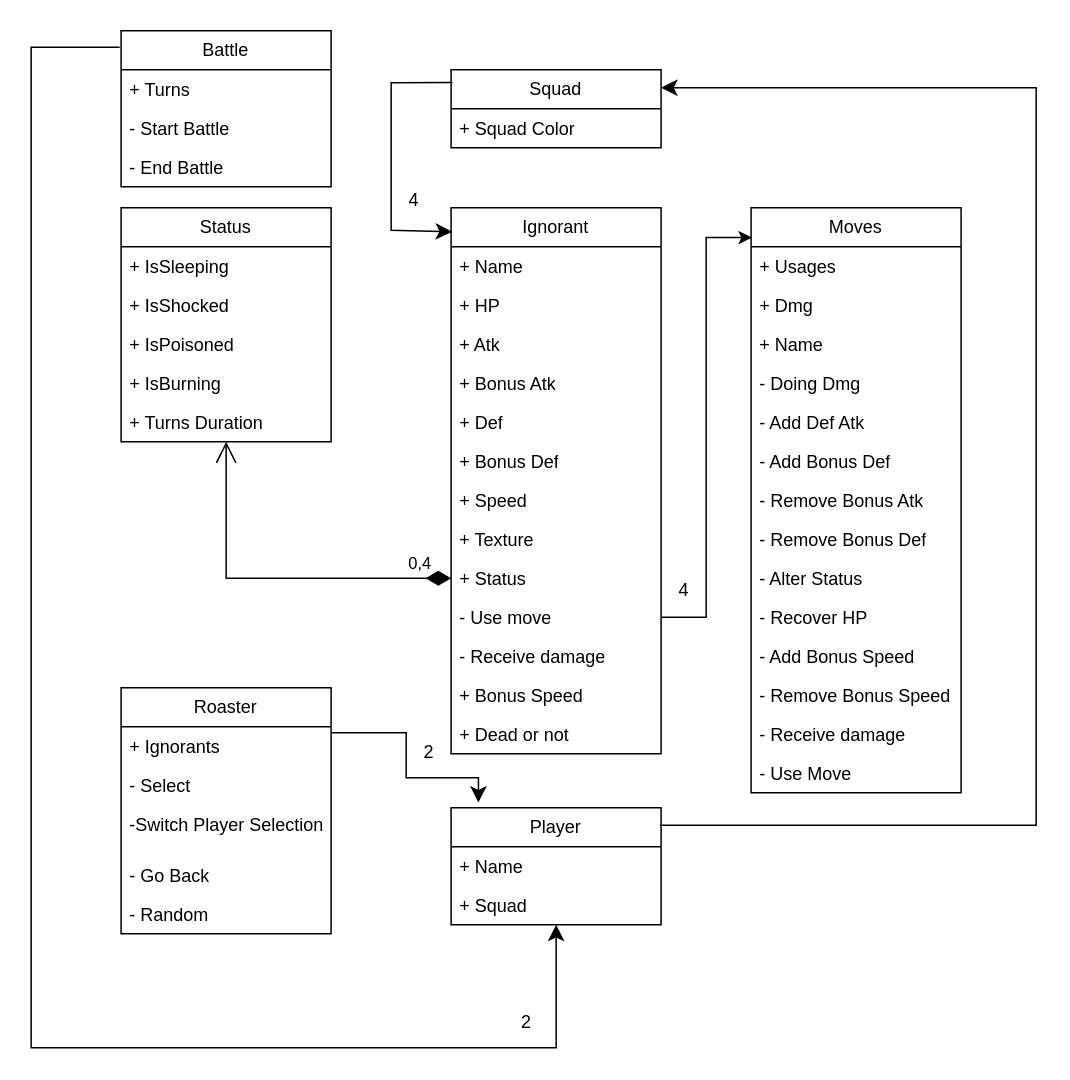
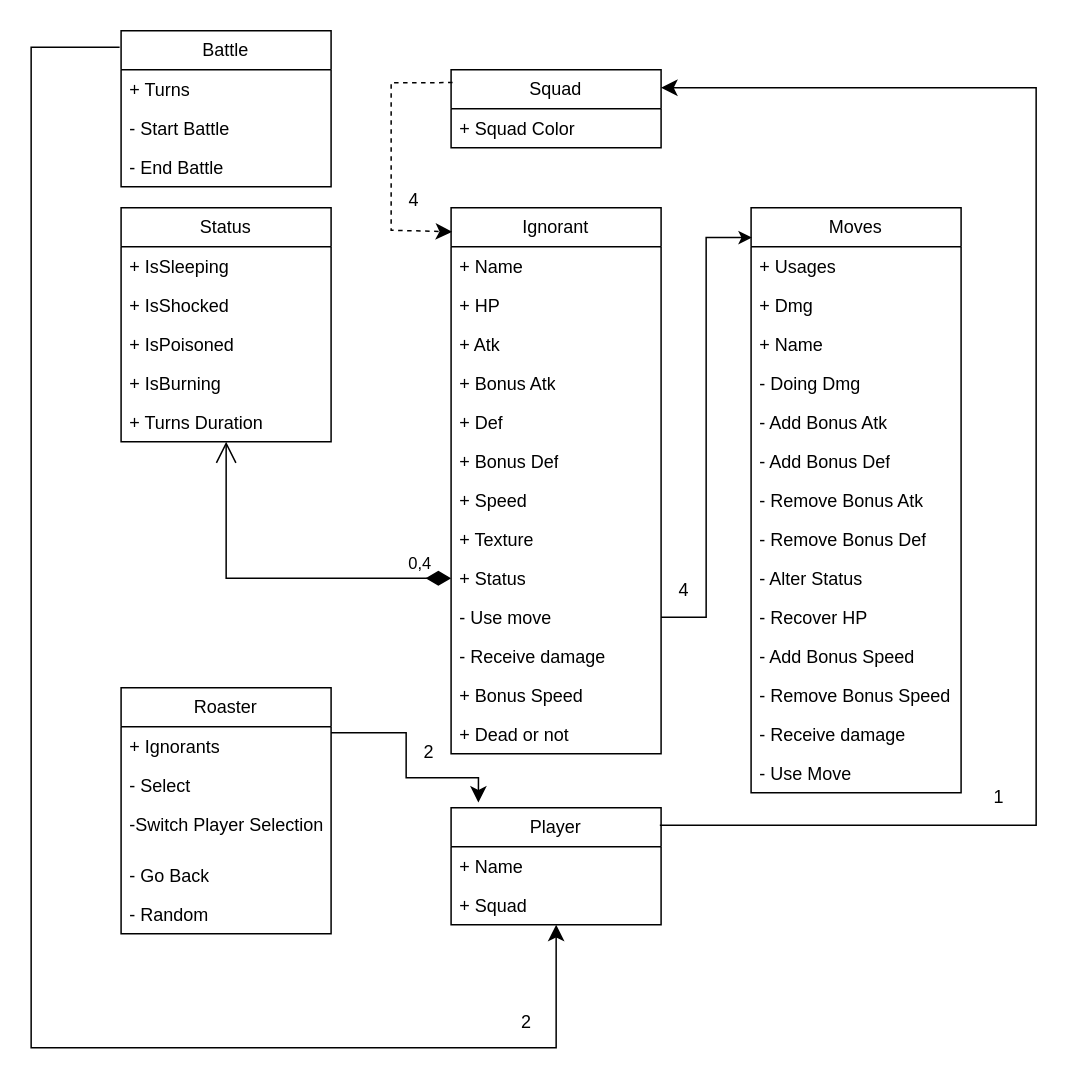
  <mxCell id="0" />
  <mxCell id="1" parent="0" />
  <mxCell id="2" value="Ignorant" style="swimlane;fontStyle=0;childLayout=stackLayout;horizontal=1;startSize=26;fillColor=none;horizontalStack=0;resizeParent=1;resizeParentMax=0;resizeLast=0;collapsible=1;marginBottom=0;whiteSpace=wrap;html=1;" parent="1" vertex="1"><mxGeometry x="300.06" y="138" width="140" height="364" as="geometry" /></mxCell>
  <mxCell id="3" value="+ Name" style="text;strokeColor=none;fillColor=none;align=left;verticalAlign=top;spacingLeft=4;spacingRight=4;overflow=hidden;rotatable=0;points=[[0,0.5],[1,0.5]];portConstraint=eastwest;whiteSpace=wrap;html=1;" vertex="1" parent="2"><mxGeometry y="26" width="140" height="26" as="geometry" /></mxCell>
  <mxCell id="4" value="+ HP" style="text;strokeColor=none;fillColor=none;align=left;verticalAlign=top;spacingLeft=4;spacingRight=4;overflow=hidden;rotatable=0;points=[[0,0.5],[1,0.5]];portConstraint=eastwest;whiteSpace=wrap;html=1;" parent="2" vertex="1"><mxGeometry y="52" width="140" height="26" as="geometry" /></mxCell>
  <mxCell id="5" value="+ Atk" style="text;strokeColor=none;fillColor=none;align=left;verticalAlign=top;spacingLeft=4;spacingRight=4;overflow=hidden;rotatable=0;points=[[0,0.5],[1,0.5]];portConstraint=eastwest;whiteSpace=wrap;html=1;" parent="2" vertex="1"><mxGeometry y="78" width="140" height="26" as="geometry" /></mxCell>
  <mxCell id="6" value="+ Bonus Atk" style="text;strokeColor=none;fillColor=none;align=left;verticalAlign=top;spacingLeft=4;spacingRight=4;overflow=hidden;rotatable=0;points=[[0,0.5],[1,0.5]];portConstraint=eastwest;whiteSpace=wrap;html=1;" parent="2" vertex="1"><mxGeometry y="104" width="140" height="26" as="geometry" /></mxCell>
  <mxCell id="7" value="+ Def" style="text;strokeColor=none;fillColor=none;align=left;verticalAlign=top;spacingLeft=4;spacingRight=4;overflow=hidden;rotatable=0;points=[[0,0.5],[1,0.5]];portConstraint=eastwest;whiteSpace=wrap;html=1;" parent="2" vertex="1"><mxGeometry y="130" width="140" height="26" as="geometry" /></mxCell>
  <mxCell id="8" value="+ Bonus Def" style="text;strokeColor=none;fillColor=none;align=left;verticalAlign=top;spacingLeft=4;spacingRight=4;overflow=hidden;rotatable=0;points=[[0,0.5],[1,0.5]];portConstraint=eastwest;whiteSpace=wrap;html=1;" parent="2" vertex="1"><mxGeometry y="156" width="140" height="26" as="geometry" /></mxCell>
  <mxCell id="9" value="+ Speed" style="text;strokeColor=none;fillColor=none;align=left;verticalAlign=top;spacingLeft=4;spacingRight=4;overflow=hidden;rotatable=0;points=[[0,0.5],[1,0.5]];portConstraint=eastwest;whiteSpace=wrap;html=1;" parent="2" vertex="1"><mxGeometry y="182" width="140" height="26" as="geometry" /></mxCell>
  <mxCell id="10" value="+ Texture" style="text;strokeColor=none;fillColor=none;align=left;verticalAlign=top;spacingLeft=4;spacingRight=4;overflow=hidden;rotatable=0;points=[[0,0.5],[1,0.5]];portConstraint=eastwest;whiteSpace=wrap;html=1;" parent="2" vertex="1"><mxGeometry y="208" width="140" height="26" as="geometry" /></mxCell>
  <mxCell id="11" value="+ Status" style="text;strokeColor=none;fillColor=none;align=left;verticalAlign=top;spacingLeft=4;spacingRight=4;overflow=hidden;rotatable=0;points=[[0,0.5],[1,0.5]];portConstraint=eastwest;whiteSpace=wrap;html=1;" parent="2" vertex="1"><mxGeometry y="234" width="140" height="26" as="geometry" /></mxCell>
  <mxCell id="12" value="- Use move" style="text;strokeColor=none;fillColor=none;align=left;verticalAlign=top;spacingLeft=4;spacingRight=4;overflow=hidden;rotatable=0;points=[[0,0.5],[1,0.5]];portConstraint=eastwest;whiteSpace=wrap;html=1;" parent="2" vertex="1"><mxGeometry y="260" width="140" height="26" as="geometry" /></mxCell>
  <mxCell id="13" value="- Receive damage" style="text;strokeColor=none;fillColor=none;align=left;verticalAlign=top;spacingLeft=4;spacingRight=4;overflow=hidden;rotatable=0;points=[[0,0.5],[1,0.5]];portConstraint=eastwest;whiteSpace=wrap;html=1;" parent="2" vertex="1"><mxGeometry y="286" width="140" height="26" as="geometry" /></mxCell>
  <mxCell id="14" value="+ Bonus Speed" style="text;strokeColor=none;fillColor=none;align=left;verticalAlign=top;spacingLeft=4;spacingRight=4;overflow=hidden;rotatable=0;points=[[0,0.5],[1,0.5]];portConstraint=eastwest;whiteSpace=wrap;html=1;" vertex="1" parent="2"><mxGeometry y="312" width="140" height="26" as="geometry" /></mxCell>
  <mxCell id="15" value="+ Dead or not" style="text;strokeColor=none;fillColor=none;align=left;verticalAlign=top;spacingLeft=4;spacingRight=4;overflow=hidden;rotatable=0;points=[[0,0.5],[1,0.5]];portConstraint=eastwest;whiteSpace=wrap;html=1;" vertex="1" parent="2"><mxGeometry y="338" width="140" height="26" as="geometry" /></mxCell>
  <mxCell id="16" value="Status" style="swimlane;fontStyle=0;childLayout=stackLayout;horizontal=1;startSize=26;fillColor=none;horizontalStack=0;resizeParent=1;resizeParentMax=0;resizeLast=0;collapsible=1;marginBottom=0;whiteSpace=wrap;html=1;" parent="1" vertex="1"><mxGeometry x="80.06" y="138" width="140" height="156" as="geometry" /></mxCell>
  <mxCell id="17" value="+ IsSleeping" style="text;strokeColor=none;fillColor=none;align=left;verticalAlign=top;spacingLeft=4;spacingRight=4;overflow=hidden;rotatable=0;points=[[0,0.5],[1,0.5]];portConstraint=eastwest;whiteSpace=wrap;html=1;" parent="16" vertex="1"><mxGeometry y="26" width="140" height="26" as="geometry" /></mxCell>
  <mxCell id="18" value="+ IsShocked" style="text;strokeColor=none;fillColor=none;align=left;verticalAlign=top;spacingLeft=4;spacingRight=4;overflow=hidden;rotatable=0;points=[[0,0.5],[1,0.5]];portConstraint=eastwest;whiteSpace=wrap;html=1;" parent="16" vertex="1"><mxGeometry y="52" width="140" height="26" as="geometry" /></mxCell>
  <mxCell id="19" value="+ IsPoisoned" style="text;strokeColor=none;fillColor=none;align=left;verticalAlign=top;spacingLeft=4;spacingRight=4;overflow=hidden;rotatable=0;points=[[0,0.5],[1,0.5]];portConstraint=eastwest;whiteSpace=wrap;html=1;" parent="16" vertex="1"><mxGeometry y="78" width="140" height="26" as="geometry" /></mxCell>
  <mxCell id="20" value="+ IsBurning" style="text;strokeColor=none;fillColor=none;align=left;verticalAlign=top;spacingLeft=4;spacingRight=4;overflow=hidden;rotatable=0;points=[[0,0.5],[1,0.5]];portConstraint=eastwest;whiteSpace=wrap;html=1;" parent="16" vertex="1"><mxGeometry y="104" width="140" height="26" as="geometry" /></mxCell>
  <mxCell id="21" value="+ Turns Duration" style="text;strokeColor=none;fillColor=none;align=left;verticalAlign=top;spacingLeft=4;spacingRight=4;overflow=hidden;rotatable=0;points=[[0,0.5],[1,0.5]];portConstraint=eastwest;whiteSpace=wrap;html=1;" vertex="1" parent="16"><mxGeometry y="130" width="140" height="26" as="geometry" /></mxCell>
  <mxCell id="22" value="0,4" style="endArrow=open;html=1;endSize=12;startArrow=diamondThin;startSize=14;startFill=1;edgeStyle=orthogonalEdgeStyle;align=left;verticalAlign=bottom;rounded=0;" parent="1" source="11" target="16" edge="1"><mxGeometry x="-0.751" y="-1" relative="1" as="geometry"><mxPoint x="150.06" y="428" as="sourcePoint" /><mxPoint x="310.06" y="428" as="targetPoint" /><mxPoint as="offset" /></mxGeometry></mxCell>
  <mxCell id="23" value="Moves" style="swimlane;fontStyle=0;childLayout=stackLayout;horizontal=1;startSize=26;fillColor=none;horizontalStack=0;resizeParent=1;resizeParentMax=0;resizeLast=0;collapsible=1;marginBottom=0;whiteSpace=wrap;html=1;" vertex="1" parent="1"><mxGeometry x="500.06" y="138" width="140" height="390" as="geometry" /></mxCell>
  <mxCell id="24" value="+ Usages" style="text;strokeColor=none;fillColor=none;align=left;verticalAlign=top;spacingLeft=4;spacingRight=4;overflow=hidden;rotatable=0;points=[[0,0.5],[1,0.5]];portConstraint=eastwest;whiteSpace=wrap;html=1;" vertex="1" parent="23"><mxGeometry y="26" width="140" height="26" as="geometry" /></mxCell>
  <mxCell id="25" value="+ Dmg" style="text;strokeColor=none;fillColor=none;align=left;verticalAlign=top;spacingLeft=4;spacingRight=4;overflow=hidden;rotatable=0;points=[[0,0.5],[1,0.5]];portConstraint=eastwest;whiteSpace=wrap;html=1;" vertex="1" parent="23"><mxGeometry y="52" width="140" height="26" as="geometry" /></mxCell>
  <mxCell id="26" value="+ Name" style="text;strokeColor=none;fillColor=none;align=left;verticalAlign=top;spacingLeft=4;spacingRight=4;overflow=hidden;rotatable=0;points=[[0,0.5],[1,0.5]];portConstraint=eastwest;whiteSpace=wrap;html=1;" vertex="1" parent="23"><mxGeometry y="78" width="140" height="26" as="geometry" /></mxCell>
  <mxCell id="27" value="- Doing Dmg" style="text;strokeColor=none;fillColor=none;align=left;verticalAlign=top;spacingLeft=4;spacingRight=4;overflow=hidden;rotatable=0;points=[[0,0.5],[1,0.5]];portConstraint=eastwest;whiteSpace=wrap;html=1;" vertex="1" parent="23"><mxGeometry y="104" width="140" height="26" as="geometry" /></mxCell>
- <mxCell id="28" value="- Add Def Atk" style="text;strokeColor=none;fillColor=none;align=left;verticalAlign=top;spacingLeft=4;spacingRight=4;overflow=hidden;rotatable=0;points=[[0,0.5],[1,0.5]];portConstraint=eastwest;whiteSpace=wrap;html=1;" vertex="1" parent="23"><mxGeometry y="130" width="140" height="26" as="geometry" /></mxCell>
+ <mxCell id="28" value="- Add Bonus Atk" style="text;strokeColor=none;fillColor=none;align=left;verticalAlign=top;spacingLeft=4;spacingRight=4;overflow=hidden;rotatable=0;points=[[0,0.5],[1,0.5]];portConstraint=eastwest;whiteSpace=wrap;html=1;" vertex="1" parent="23"><mxGeometry y="130" width="140" height="26" as="geometry" /></mxCell>
  <mxCell id="29" value="- Add Bonus Def" style="text;strokeColor=none;fillColor=none;align=left;verticalAlign=top;spacingLeft=4;spacingRight=4;overflow=hidden;rotatable=0;points=[[0,0.5],[1,0.5]];portConstraint=eastwest;whiteSpace=wrap;html=1;" vertex="1" parent="23"><mxGeometry y="156" width="140" height="26" as="geometry" /></mxCell>
  <mxCell id="30" value="- Remove Bonus Atk" style="text;strokeColor=none;fillColor=none;align=left;verticalAlign=top;spacingLeft=4;spacingRight=4;overflow=hidden;rotatable=0;points=[[0,0.5],[1,0.5]];portConstraint=eastwest;whiteSpace=wrap;html=1;" vertex="1" parent="23"><mxGeometry y="182" width="140" height="26" as="geometry" /></mxCell>
  <mxCell id="31" value="- Remove Bonus Def" style="text;strokeColor=none;fillColor=none;align=left;verticalAlign=top;spacingLeft=4;spacingRight=4;overflow=hidden;rotatable=0;points=[[0,0.5],[1,0.5]];portConstraint=eastwest;whiteSpace=wrap;html=1;" vertex="1" parent="23"><mxGeometry y="208" width="140" height="26" as="geometry" /></mxCell>
  <mxCell id="32" value="- Alter Status" style="text;strokeColor=none;fillColor=none;align=left;verticalAlign=top;spacingLeft=4;spacingRight=4;overflow=hidden;rotatable=0;points=[[0,0.5],[1,0.5]];portConstraint=eastwest;whiteSpace=wrap;html=1;" vertex="1" parent="23"><mxGeometry y="234" width="140" height="26" as="geometry" /></mxCell>
  <mxCell id="33" value="- Recover HP" style="text;strokeColor=none;fillColor=none;align=left;verticalAlign=top;spacingLeft=4;spacingRight=4;overflow=hidden;rotatable=0;points=[[0,0.5],[1,0.5]];portConstraint=eastwest;whiteSpace=wrap;html=1;" vertex="1" parent="23"><mxGeometry y="260" width="140" height="26" as="geometry" /></mxCell>
  <mxCell id="34" value="- Add Bonus Speed" style="text;strokeColor=none;fillColor=none;align=left;verticalAlign=top;spacingLeft=4;spacingRight=4;overflow=hidden;rotatable=0;points=[[0,0.5],[1,0.5]];portConstraint=eastwest;whiteSpace=wrap;html=1;" vertex="1" parent="23"><mxGeometry y="286" width="140" height="26" as="geometry" /></mxCell>
  <mxCell id="35" value="- Remove Bonus Speed" style="text;strokeColor=none;fillColor=none;align=left;verticalAlign=top;spacingLeft=4;spacingRight=4;overflow=hidden;rotatable=0;points=[[0,0.5],[1,0.5]];portConstraint=eastwest;whiteSpace=wrap;html=1;" vertex="1" parent="23"><mxGeometry y="312" width="140" height="26" as="geometry" /></mxCell>
  <mxCell id="36" value="- Receive damage" style="text;strokeColor=none;fillColor=none;align=left;verticalAlign=top;spacingLeft=4;spacingRight=4;overflow=hidden;rotatable=0;points=[[0,0.5],[1,0.5]];portConstraint=eastwest;whiteSpace=wrap;html=1;" vertex="1" parent="23"><mxGeometry y="338" width="140" height="26" as="geometry" /></mxCell>
  <mxCell id="37" value="- Use Move" style="text;strokeColor=none;fillColor=none;align=left;verticalAlign=top;spacingLeft=4;spacingRight=4;overflow=hidden;rotatable=0;points=[[0,0.5],[1,0.5]];portConstraint=eastwest;whiteSpace=wrap;html=1;" vertex="1" parent="23"><mxGeometry y="364" width="140" height="26" as="geometry" /></mxCell>
  <mxCell id="38" style="edgeStyle=orthogonalEdgeStyle;rounded=0;orthogonalLoop=1;jettySize=auto;html=1;exitX=1;exitY=0.5;exitDx=0;exitDy=0;entryX=0.004;entryY=0.051;entryDx=0;entryDy=0;entryPerimeter=0;" edge="1" parent="1" source="12" target="23"><mxGeometry relative="1" as="geometry" /></mxCell>
  <mxCell id="39" value="4" style="text;html=1;align=center;verticalAlign=middle;resizable=0;points=[];autosize=1;strokeColor=none;fillColor=none;rotation=0;" vertex="1" parent="1"><mxGeometry x="440.06" y="378" width="30" height="30" as="geometry" /></mxCell>
  <mxCell id="40" value="Squad" style="swimlane;fontStyle=0;childLayout=stackLayout;horizontal=1;startSize=26;fillColor=none;horizontalStack=0;resizeParent=1;resizeParentMax=0;resizeLast=0;collapsible=1;marginBottom=0;whiteSpace=wrap;html=1;" vertex="1" parent="1"><mxGeometry x="300.06" y="46" width="140" height="52" as="geometry" /></mxCell>
  <mxCell id="41" value="+ Squad Color" style="text;strokeColor=none;fillColor=none;align=left;verticalAlign=top;spacingLeft=4;spacingRight=4;overflow=hidden;rotatable=0;points=[[0,0.5],[1,0.5]];portConstraint=eastwest;whiteSpace=wrap;html=1;" vertex="1" parent="40"><mxGeometry y="26" width="140" height="26" as="geometry" /></mxCell>
- <mxCell id="42" value="" style="edgeStyle=segmentEdgeStyle;endArrow=classic;html=1;curved=0;rounded=0;endSize=8;startSize=8;sourcePerimeterSpacing=0;targetPerimeterSpacing=0;entryX=0.005;entryY=0.044;entryDx=0;entryDy=0;entryPerimeter=0;exitX=0.007;exitY=0.165;exitDx=0;exitDy=0;exitPerimeter=0;" edge="1" parent="1" source="40" target="2"><mxGeometry width="100" relative="1" as="geometry"><mxPoint x="190.06" y="48" as="sourcePoint" /><mxPoint x="290.06" y="88" as="targetPoint" /><Array as="points"><mxPoint x="260.06" y="55" /><mxPoint x="260.06" y="153" /></Array></mxGeometry></mxCell>
+ <mxCell id="42" value="" style="edgeStyle=segmentEdgeStyle;endArrow=classic;html=1;curved=0;rounded=0;endSize=8;startSize=8;sourcePerimeterSpacing=0;targetPerimeterSpacing=0;entryX=0.005;entryY=0.044;entryDx=0;entryDy=0;entryPerimeter=0;exitX=0.007;exitY=0.165;exitDx=0;exitDy=0;exitPerimeter=0;dashed=1;" edge="1" parent="1" source="40" target="2"><mxGeometry width="100" relative="1" as="geometry"><mxPoint x="190.06" y="48" as="sourcePoint" /><mxPoint x="290.06" y="88" as="targetPoint" /><Array as="points"><mxPoint x="260.06" y="55" /><mxPoint x="260.06" y="153" /></Array></mxGeometry></mxCell>
  <mxCell id="43" value="4" style="text;html=1;align=center;verticalAlign=middle;resizable=0;points=[];autosize=1;strokeColor=none;fillColor=none;" vertex="1" parent="1"><mxGeometry x="260.06" y="118" width="30" height="30" as="geometry" /></mxCell>
  <mxCell id="44" value="Player" style="swimlane;fontStyle=0;childLayout=stackLayout;horizontal=1;startSize=26;fillColor=none;horizontalStack=0;resizeParent=1;resizeParentMax=0;resizeLast=0;collapsible=1;marginBottom=0;whiteSpace=wrap;html=1;" vertex="1" parent="1"><mxGeometry x="300.06" y="538" width="140" height="78" as="geometry" /></mxCell>
  <mxCell id="45" value="+ Name" style="text;strokeColor=none;fillColor=none;align=left;verticalAlign=top;spacingLeft=4;spacingRight=4;overflow=hidden;rotatable=0;points=[[0,0.5],[1,0.5]];portConstraint=eastwest;whiteSpace=wrap;html=1;" vertex="1" parent="44"><mxGeometry y="26" width="140" height="26" as="geometry" /></mxCell>
  <mxCell id="46" value="+ Squad" style="text;strokeColor=none;fillColor=none;align=left;verticalAlign=top;spacingLeft=4;spacingRight=4;overflow=hidden;rotatable=0;points=[[0,0.5],[1,0.5]];portConstraint=eastwest;whiteSpace=wrap;html=1;" vertex="1" parent="44"><mxGeometry y="52" width="140" height="26" as="geometry" /></mxCell>
  <mxCell id="47" value="2" style="text;html=1;align=center;verticalAlign=middle;resizable=0;points=[];autosize=1;strokeColor=none;fillColor=none;" vertex="1" parent="1"><mxGeometry x="270.06" y="486" width="30" height="30" as="geometry" /></mxCell>
  <mxCell id="48" value="" style="edgeStyle=segmentEdgeStyle;endArrow=classic;html=1;curved=0;rounded=0;endSize=8;startSize=8;sourcePerimeterSpacing=0;targetPerimeterSpacing=0;exitX=0.994;exitY=0.15;exitDx=0;exitDy=0;exitPerimeter=0;" edge="1" parent="1" source="44"><mxGeometry width="100" relative="1" as="geometry"><mxPoint x="450.06" y="548" as="sourcePoint" /><mxPoint x="440.06" y="58" as="targetPoint" /><Array as="points"><mxPoint x="690.06" y="550" /><mxPoint x="690.06" y="58" /><mxPoint x="440.06" y="58" /></Array></mxGeometry></mxCell>
+ <mxCell id="49" value="1" style="text;html=1;align=center;verticalAlign=middle;resizable=0;points=[];autosize=1;strokeColor=none;fillColor=none;" vertex="1" parent="1"><mxGeometry x="650.06" y="516" width="30" height="30" as="geometry" /></mxCell>
  <mxCell id="50" value="Roaster" style="swimlane;fontStyle=0;childLayout=stackLayout;horizontal=1;startSize=26;fillColor=none;horizontalStack=0;resizeParent=1;resizeParentMax=0;resizeLast=0;collapsible=1;marginBottom=0;whiteSpace=wrap;html=1;" vertex="1" parent="1"><mxGeometry x="80.06" y="458" width="140" height="164" as="geometry" /></mxCell>
  <mxCell id="51" value="+ Ignorants" style="text;strokeColor=none;fillColor=none;align=left;verticalAlign=top;spacingLeft=4;spacingRight=4;overflow=hidden;rotatable=0;points=[[0,0.5],[1,0.5]];portConstraint=eastwest;whiteSpace=wrap;html=1;" vertex="1" parent="50"><mxGeometry y="26" width="140" height="26" as="geometry" /></mxCell>
  <mxCell id="52" value="- Select" style="text;strokeColor=none;fillColor=none;align=left;verticalAlign=top;spacingLeft=4;spacingRight=4;overflow=hidden;rotatable=0;points=[[0,0.5],[1,0.5]];portConstraint=eastwest;whiteSpace=wrap;html=1;" vertex="1" parent="50"><mxGeometry y="52" width="140" height="26" as="geometry" /></mxCell>
  <mxCell id="53" value="-Switch Player Selection" style="text;strokeColor=none;fillColor=none;align=left;verticalAlign=top;spacingLeft=4;spacingRight=4;overflow=hidden;rotatable=0;points=[[0,0.5],[1,0.5]];portConstraint=eastwest;whiteSpace=wrap;html=1;" vertex="1" parent="50"><mxGeometry y="78" width="140" height="34" as="geometry" /></mxCell>
  <mxCell id="54" value="- Go Back" style="text;strokeColor=none;fillColor=none;align=left;verticalAlign=top;spacingLeft=4;spacingRight=4;overflow=hidden;rotatable=0;points=[[0,0.5],[1,0.5]];portConstraint=eastwest;whiteSpace=wrap;html=1;" vertex="1" parent="50"><mxGeometry y="112" width="140" height="26" as="geometry" /></mxCell>
  <mxCell id="55" value="- Random" style="text;strokeColor=none;fillColor=none;align=left;verticalAlign=top;spacingLeft=4;spacingRight=4;overflow=hidden;rotatable=0;points=[[0,0.5],[1,0.5]];portConstraint=eastwest;whiteSpace=wrap;html=1;" vertex="1" parent="50"><mxGeometry y="138" width="140" height="26" as="geometry" /></mxCell>
  <mxCell id="56" value="" style="edgeStyle=segmentEdgeStyle;endArrow=classic;html=1;curved=0;rounded=0;endSize=8;startSize=8;sourcePerimeterSpacing=0;targetPerimeterSpacing=0;entryX=0.13;entryY=-0.044;entryDx=0;entryDy=0;entryPerimeter=0;" edge="1" parent="1" target="44"><mxGeometry width="100" relative="1" as="geometry"><mxPoint x="220.06" y="488" as="sourcePoint" /><mxPoint x="320.06" y="528" as="targetPoint" /><Array as="points"><mxPoint x="270.06" y="488" /><mxPoint x="270.06" y="518" /><mxPoint x="318.06" y="518" /></Array></mxGeometry></mxCell>
  <mxCell id="57" value="Battle" style="swimlane;fontStyle=0;childLayout=stackLayout;horizontal=1;startSize=26;fillColor=none;horizontalStack=0;resizeParent=1;resizeParentMax=0;resizeLast=0;collapsible=1;marginBottom=0;whiteSpace=wrap;html=1;" vertex="1" parent="1"><mxGeometry x="80.06" y="20" width="140" height="104" as="geometry" /></mxCell>
  <mxCell id="58" value="+ Turns" style="text;strokeColor=none;fillColor=none;align=left;verticalAlign=top;spacingLeft=4;spacingRight=4;overflow=hidden;rotatable=0;points=[[0,0.5],[1,0.5]];portConstraint=eastwest;whiteSpace=wrap;html=1;" vertex="1" parent="57"><mxGeometry y="26" width="140" height="26" as="geometry" /></mxCell>
  <mxCell id="59" value="- Start Battle" style="text;strokeColor=none;fillColor=none;align=left;verticalAlign=top;spacingLeft=4;spacingRight=4;overflow=hidden;rotatable=0;points=[[0,0.5],[1,0.5]];portConstraint=eastwest;whiteSpace=wrap;html=1;" vertex="1" parent="57"><mxGeometry y="52" width="140" height="26" as="geometry" /></mxCell>
  <mxCell id="60" value="- End Battle" style="text;strokeColor=none;fillColor=none;align=left;verticalAlign=top;spacingLeft=4;spacingRight=4;overflow=hidden;rotatable=0;points=[[0,0.5],[1,0.5]];portConstraint=eastwest;whiteSpace=wrap;html=1;" vertex="1" parent="57"><mxGeometry y="78" width="140" height="26" as="geometry" /></mxCell>
  <mxCell id="61" value="" style="edgeStyle=segmentEdgeStyle;endArrow=classic;html=1;curved=0;rounded=0;endSize=8;startSize=8;sourcePerimeterSpacing=0;targetPerimeterSpacing=0;exitX=-0.007;exitY=0.106;exitDx=0;exitDy=0;exitPerimeter=0;" edge="1" parent="1" source="57" target="46"><mxGeometry width="100" relative="1" as="geometry"><mxPoint x="-29.94" y="58" as="sourcePoint" /><mxPoint x="380.06" y="698" as="targetPoint" /><Array as="points"><mxPoint x="20.06" y="31" /><mxPoint x="20.06" y="698" /><mxPoint x="370.06" y="698" /></Array></mxGeometry></mxCell>
  <mxCell id="62" value="2" style="text;html=1;align=center;verticalAlign=middle;resizable=0;points=[];autosize=1;strokeColor=none;fillColor=none;" vertex="1" parent="1"><mxGeometry x="335.06" y="666" width="30" height="30" as="geometry" /></mxCell>
